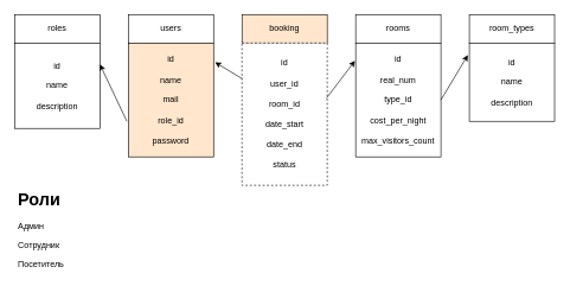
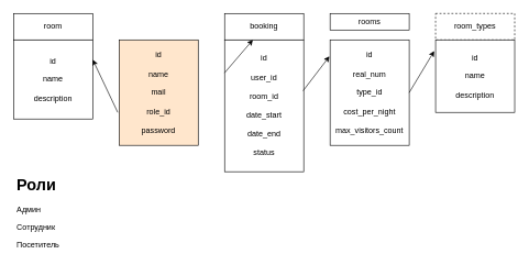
  <mxCell id="0" />
  <mxCell id="1" parent="0" />
- <mxCell id="2" value="roles" style="rounded=0;whiteSpace=wrap;html=1;" parent="1" vertex="1"><mxGeometry x="20" y="20" width="120" height="40" as="geometry" /></mxCell>
+ <mxCell id="2" value="room" style="rounded=0;whiteSpace=wrap;html=1;" parent="1" vertex="1"><mxGeometry x="20" y="20" width="120" height="40" as="geometry" /></mxCell>
  <mxCell id="3" value="id&lt;br&gt;&lt;br&gt;name&lt;br&gt;&lt;br&gt;description" style="rounded=0;whiteSpace=wrap;html=1;" parent="1" vertex="1"><mxGeometry x="20" y="60" width="120" height="120" as="geometry" /></mxCell>
- <mxCell id="4" value="users" style="rounded=0;whiteSpace=wrap;html=1;" parent="1" vertex="1"><mxGeometry x="180" y="20" width="120" height="40" as="geometry" /></mxCell>
  <mxCell id="5" value="id&lt;br&gt;&lt;br&gt;name&lt;br&gt;&lt;br&gt;mail&lt;br&gt;&lt;br&gt;role_id&lt;br&gt;&lt;br&gt;password" style="rounded=0;whiteSpace=wrap;html=1;fillColor=#ffe6cc;" parent="1" vertex="1"><mxGeometry x="180" y="60" width="120" height="160" as="geometry" /></mxCell>
- <mxCell id="6" value="rooms" style="rounded=0;whiteSpace=wrap;html=1;" parent="1" vertex="1"><mxGeometry x="500" y="20" width="120" height="40" as="geometry" /></mxCell>
- <mxCell id="7" value="room_types" style="rounded=0;whiteSpace=wrap;html=1;" parent="1" vertex="1"><mxGeometry x="660" y="20" width="120" height="40" as="geometry" /></mxCell>
+ <mxCell id="6" value="rooms" style="rounded=0;whiteSpace=wrap;html=1;" parent="1" vertex="1"><mxGeometry x="500" y="20" width="120" height="25" as="geometry" /></mxCell>
+ <mxCell id="7" value="room_types" style="rounded=0;whiteSpace=wrap;html=1;dashed=1;" parent="1" vertex="1"><mxGeometry x="660" y="20" width="120" height="40" as="geometry" /></mxCell>
  <mxCell id="8" value="id&lt;br&gt;&lt;br&gt;name&lt;br&gt;&lt;br&gt;description" style="rounded=0;whiteSpace=wrap;html=1;" parent="1" vertex="1"><mxGeometry x="660" y="60" width="120" height="110" as="geometry" /></mxCell>
  <mxCell id="9" value="id&lt;br&gt;&lt;br&gt;real_num&lt;br&gt;&lt;br&gt;type_id&lt;br&gt;&lt;br&gt;cost_per_night&lt;br style=&quot;border-color: var(--border-color);&quot;&gt;&lt;br style=&quot;border-color: var(--border-color);&quot;&gt;max_visitors_count" style="rounded=0;whiteSpace=wrap;html=1;" parent="1" vertex="1"><mxGeometry x="500" y="60" width="120" height="160" as="geometry" /></mxCell>
  <mxCell id="10" value="" style="endArrow=classic;html=1;rounded=0;exitX=-0.017;exitY=0.688;exitDx=0;exitDy=0;exitPerimeter=0;entryX=1;entryY=0.25;entryDx=0;entryDy=0;" parent="1" source="5" target="3" edge="1"><mxGeometry width="50" height="50" relative="1" as="geometry"><mxPoint x="370" y="240" as="sourcePoint" /><mxPoint x="420" y="190" as="targetPoint" /></mxGeometry></mxCell>
  <mxCell id="11" value="" style="endArrow=classic;html=1;rounded=0;exitX=1;exitY=0.5;exitDx=0;exitDy=0;entryX=-0.017;entryY=0.153;entryDx=0;entryDy=0;entryPerimeter=0;" parent="1" source="9" target="8" edge="1"><mxGeometry width="50" height="50" relative="1" as="geometry"><mxPoint x="370" y="240" as="sourcePoint" /><mxPoint x="420" y="190" as="targetPoint" /></mxGeometry></mxCell>
- <mxCell id="12" value="booking" style="rounded=0;whiteSpace=wrap;html=1;fillColor=#ffe6cc;" parent="1" vertex="1"><mxGeometry x="340" y="20" width="120" height="40" as="geometry" /></mxCell>
- <mxCell id="13" value="id&lt;br&gt;&lt;br&gt;user_id&lt;br&gt;&lt;br&gt;room_id&lt;br&gt;&lt;br&gt;date_start&lt;br&gt;&lt;br&gt;date_end&lt;br&gt;&lt;br&gt;status" style="rounded=0;whiteSpace=wrap;html=1;dashed=1;" parent="1" vertex="1"><mxGeometry x="340" y="60" width="120" height="200" as="geometry" /></mxCell>
- <mxCell id="14" value="" style="endArrow=classic;html=1;rounded=0;exitX=0;exitY=0.25;exitDx=0;exitDy=0;entryX=1.017;entryY=0.169;entryDx=0;entryDy=0;entryPerimeter=0;" parent="1" source="13" target="5" edge="1"><mxGeometry width="50" height="50" relative="1" as="geometry"><mxPoint x="370" y="150" as="sourcePoint" /><mxPoint x="420" y="100" as="targetPoint" /></mxGeometry></mxCell>
+ <mxCell id="12" value="booking" style="rounded=0;whiteSpace=wrap;html=1;" parent="1" vertex="1"><mxGeometry x="340" y="20" width="120" height="40" as="geometry" /></mxCell>
+ <mxCell id="13" value="id&lt;br&gt;&lt;br&gt;user_id&lt;br&gt;&lt;br&gt;room_id&lt;br&gt;&lt;br&gt;date_start&lt;br&gt;&lt;br&gt;date_end&lt;br&gt;&lt;br&gt;status" style="rounded=0;whiteSpace=wrap;html=1;" parent="1" vertex="1"><mxGeometry x="340" y="60" width="120" height="200" as="geometry" /></mxCell>
+ <mxCell id="14" value="" style="endArrow=classic;html=1;rounded=0;exitX=0;exitY=0.25;exitDx=0;exitDy=0;" parent="1" source="13" target="12" edge="1"><mxGeometry width="50" height="50" relative="1" as="geometry"><mxPoint x="370" y="150" as="sourcePoint" /><mxPoint x="420" y="100" as="targetPoint" /></mxGeometry></mxCell>
  <mxCell id="15" value="" style="endArrow=classic;html=1;rounded=0;exitX=0.992;exitY=0.386;exitDx=0;exitDy=0;exitPerimeter=0;entryX=-0.008;entryY=0.156;entryDx=0;entryDy=0;entryPerimeter=0;" parent="1" source="13" target="9" edge="1"><mxGeometry width="50" height="50" relative="1" as="geometry"><mxPoint x="370" y="150" as="sourcePoint" /><mxPoint x="420" y="100" as="targetPoint" /></mxGeometry></mxCell>
  <mxCell id="16" value="&lt;h1&gt;Роли&lt;/h1&gt;&lt;p&gt;Админ&lt;/p&gt;&lt;p&gt;Сотрудник&lt;/p&gt;&lt;p&gt;Посетитель&lt;/p&gt;" style="text;html=1;strokeColor=none;fillColor=none;spacing=5;spacingTop=-20;whiteSpace=wrap;overflow=hidden;rounded=0;" parent="1" vertex="1"><mxGeometry x="20" y="260" width="120" height="120" as="geometry" /></mxCell>
